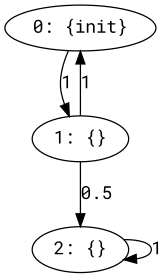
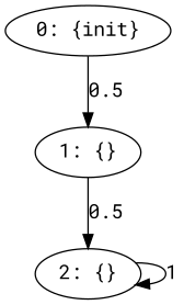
  digraph {
    fontname="Roboto Mono"
    node [fontname="Roboto Mono"]
    edge [fontname="Roboto Mono"]
    n1 [label="0: {init}"]
    n2 [label="1: {}"]
    n3 [label="2: {}"]
-   n1 -> n2 [label=1]
-   n2 -> n1 [label=1]
+   n1 -> n2 [label=0.5]
    n2 -> n3 [label=0.5]
    n3 -> n3 [label=1]
  }
